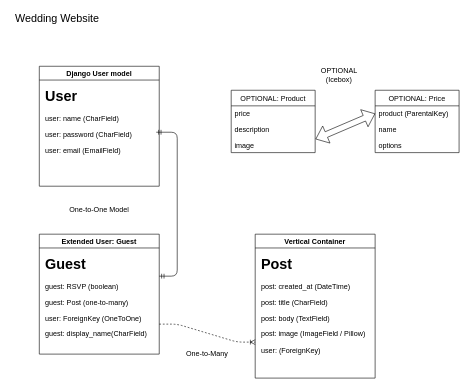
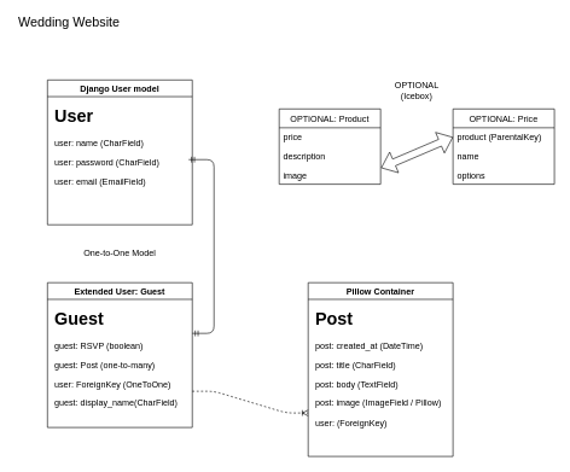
  <mxCell id="0" />
  <mxCell id="1" parent="0" />
  <mxCell id="2" value="Django User model" style="swimlane;" parent="1" vertex="1"><mxGeometry x="65" y="110" width="200" height="200" as="geometry" /></mxCell>
  <mxCell id="3" value="&lt;h1&gt;User&lt;/h1&gt;&lt;p&gt;user: name (CharField)&lt;/p&gt;user: password (CharField)&lt;p&gt;user: email (EmailField)&lt;/p&gt;" style="text;html=1;strokeColor=none;fillColor=none;spacing=5;spacingTop=-20;whiteSpace=wrap;overflow=hidden;rounded=0;" parent="2" vertex="1"><mxGeometry x="5" y="30" width="190" height="160" as="geometry" /></mxCell>
  <mxCell id="4" value="&lt;font style=&quot;font-size: 18px&quot;&gt;Wedding Website&lt;/font&gt;" style="text;html=1;strokeColor=none;fillColor=none;align=center;verticalAlign=middle;whiteSpace=wrap;rounded=0;" parent="1" vertex="1"><mxGeometry x="20" y="20" width="150" height="20" as="geometry" /></mxCell>
  <mxCell id="5" value="Extended User: Guest" style="swimlane;" parent="1" vertex="1"><mxGeometry x="65" y="390" width="200" height="200" as="geometry" /></mxCell>
  <mxCell id="6" value="&lt;h1&gt;Guest&lt;/h1&gt;&lt;p&gt;guest: RSVP (boolean)&lt;/p&gt;&lt;p&gt;guest: Post (one-to-many)&lt;/p&gt;&lt;p&gt;user: ForeignKey (OneToOne)&lt;/p&gt;&lt;p&gt;guest: display_name(CharField)&lt;/p&gt;" style="text;html=1;strokeColor=none;fillColor=none;spacing=5;spacingTop=-20;whiteSpace=wrap;overflow=hidden;rounded=0;" parent="5" vertex="1"><mxGeometry x="5" y="30" width="190" height="170" as="geometry" /></mxCell>
- <mxCell id="7" value="Vertical Container" style="swimlane;" parent="1" vertex="1"><mxGeometry x="425" y="390" width="200" height="240" as="geometry" /></mxCell>
+ <mxCell id="7" value="Pillow Container" style="swimlane;" parent="1" vertex="1"><mxGeometry x="425" y="390" width="200" height="240" as="geometry" /></mxCell>
  <mxCell id="8" value="&lt;h1&gt;Post&lt;/h1&gt;&lt;p&gt;post: created_at (DateTime)&lt;/p&gt;&lt;p&gt;post: title (CharField)&lt;/p&gt;&lt;p&gt;post: body (TextField)&lt;/p&gt;&lt;p&gt;post: image (ImageField / Pillow)&lt;/p&gt;&lt;p&gt;user: (ForeignKey)&lt;/p&gt;" style="text;html=1;strokeColor=none;fillColor=none;spacing=5;spacingTop=-20;whiteSpace=wrap;overflow=hidden;rounded=0;" parent="7" vertex="1"><mxGeometry x="5" y="30" width="190" height="180" as="geometry" /></mxCell>
  <mxCell id="9" value="" style="edgeStyle=entityRelationEdgeStyle;fontSize=12;html=1;endArrow=ERmandOne;startArrow=ERmandOne;" parent="1" target="3" edge="1"><mxGeometry width="100" height="100" relative="1" as="geometry"><mxPoint x="265" y="460" as="sourcePoint" /><mxPoint x="335" y="260" as="targetPoint" /></mxGeometry></mxCell>
  <mxCell id="10" value="" style="edgeStyle=entityRelationEdgeStyle;fontSize=12;html=1;endArrow=ERoneToMany;exitX=1;exitY=0.75;exitDx=0;exitDy=0;entryX=0;entryY=0.75;entryDx=0;entryDy=0;dashed=1;" parent="1" source="5" target="7" edge="1"><mxGeometry width="100" height="100" relative="1" as="geometry"><mxPoint x="325" y="450" as="sourcePoint" /><mxPoint x="425" y="350" as="targetPoint" /></mxGeometry></mxCell>
  <mxCell id="11" value="OPTIONAL: Product" style="swimlane;fontStyle=0;childLayout=stackLayout;horizontal=1;startSize=26;horizontalStack=0;resizeParent=1;resizeParentMax=0;resizeLast=0;collapsible=1;marginBottom=0;" parent="1" vertex="1"><mxGeometry x="385" y="150" width="140" height="104" as="geometry" /></mxCell>
  <mxCell id="12" value="price" style="text;strokeColor=none;fillColor=none;align=left;verticalAlign=top;spacingLeft=4;spacingRight=4;overflow=hidden;rotatable=0;points=[[0,0.5],[1,0.5]];portConstraint=eastwest;" parent="11" vertex="1"><mxGeometry y="26" width="140" height="26" as="geometry" /></mxCell>
  <mxCell id="13" value="description" style="text;strokeColor=none;fillColor=none;align=left;verticalAlign=top;spacingLeft=4;spacingRight=4;overflow=hidden;rotatable=0;points=[[0,0.5],[1,0.5]];portConstraint=eastwest;" parent="11" vertex="1"><mxGeometry y="52" width="140" height="26" as="geometry" /></mxCell>
  <mxCell id="14" value="image" style="text;strokeColor=none;fillColor=none;align=left;verticalAlign=top;spacingLeft=4;spacingRight=4;overflow=hidden;rotatable=0;points=[[0,0.5],[1,0.5]];portConstraint=eastwest;" parent="11" vertex="1"><mxGeometry y="78" width="140" height="26" as="geometry" /></mxCell>
  <mxCell id="15" value="OPTIONAL: Price" style="swimlane;fontStyle=0;childLayout=stackLayout;horizontal=1;startSize=26;horizontalStack=0;resizeParent=1;resizeParentMax=0;resizeLast=0;collapsible=1;marginBottom=0;" parent="1" vertex="1"><mxGeometry x="625" y="150" width="140" height="104" as="geometry" /></mxCell>
  <mxCell id="16" value="product (ParentalKey)" style="text;strokeColor=none;fillColor=none;align=left;verticalAlign=top;spacingLeft=4;spacingRight=4;overflow=hidden;rotatable=0;points=[[0,0.5],[1,0.5]];portConstraint=eastwest;" parent="15" vertex="1"><mxGeometry y="26" width="140" height="26" as="geometry" /></mxCell>
  <mxCell id="17" value="name" style="text;strokeColor=none;fillColor=none;align=left;verticalAlign=top;spacingLeft=4;spacingRight=4;overflow=hidden;rotatable=0;points=[[0,0.5],[1,0.5]];portConstraint=eastwest;" parent="15" vertex="1"><mxGeometry y="52" width="140" height="26" as="geometry" /></mxCell>
  <mxCell id="18" value="options" style="text;strokeColor=none;fillColor=none;align=left;verticalAlign=top;spacingLeft=4;spacingRight=4;overflow=hidden;rotatable=0;points=[[0,0.5],[1,0.5]];portConstraint=eastwest;" parent="15" vertex="1"><mxGeometry y="78" width="140" height="26" as="geometry" /></mxCell>
  <mxCell id="19" value="" style="shape=flexArrow;endArrow=classic;startArrow=classic;html=1;entryX=0;entryY=0.5;entryDx=0;entryDy=0;exitX=1.005;exitY=1.135;exitDx=0;exitDy=0;exitPerimeter=0;" parent="1" source="13" target="16" edge="1"><mxGeometry width="100" height="100" relative="1" as="geometry"><mxPoint x="525" y="210" as="sourcePoint" /><mxPoint x="622" y="215" as="targetPoint" /></mxGeometry></mxCell>
  <mxCell id="20" value="One-to-One Model" style="text;html=1;strokeColor=none;fillColor=none;align=center;verticalAlign=middle;whiteSpace=wrap;rounded=0;" parent="1" vertex="1"><mxGeometry x="65" y="340" width="200" height="20" as="geometry" /></mxCell>
- <mxCell id="21" value="One-to-Many" style="text;html=1;strokeColor=none;fillColor=none;align=center;verticalAlign=middle;whiteSpace=wrap;rounded=0;" parent="1" vertex="1"><mxGeometry x="305" y="580" width="80" height="20" as="geometry" /></mxCell>
- <mxCell id="22" value="OPTIONAL (Icebox)" style="text;html=1;strokeColor=none;fillColor=none;align=center;verticalAlign=middle;whiteSpace=wrap;rounded=0;" parent="1" vertex="1"><mxGeometry x="535" y="110" width="60" height="30" as="geometry" /></mxCell>
+ <mxCell id="22" value="OPTIONAL (Icebox)" style="text;html=1;strokeColor=none;fillColor=none;align=center;verticalAlign=middle;whiteSpace=wrap;rounded=0;" parent="1" vertex="1"><mxGeometry x="545" y="110" width="60" height="30" as="geometry" /></mxCell>
